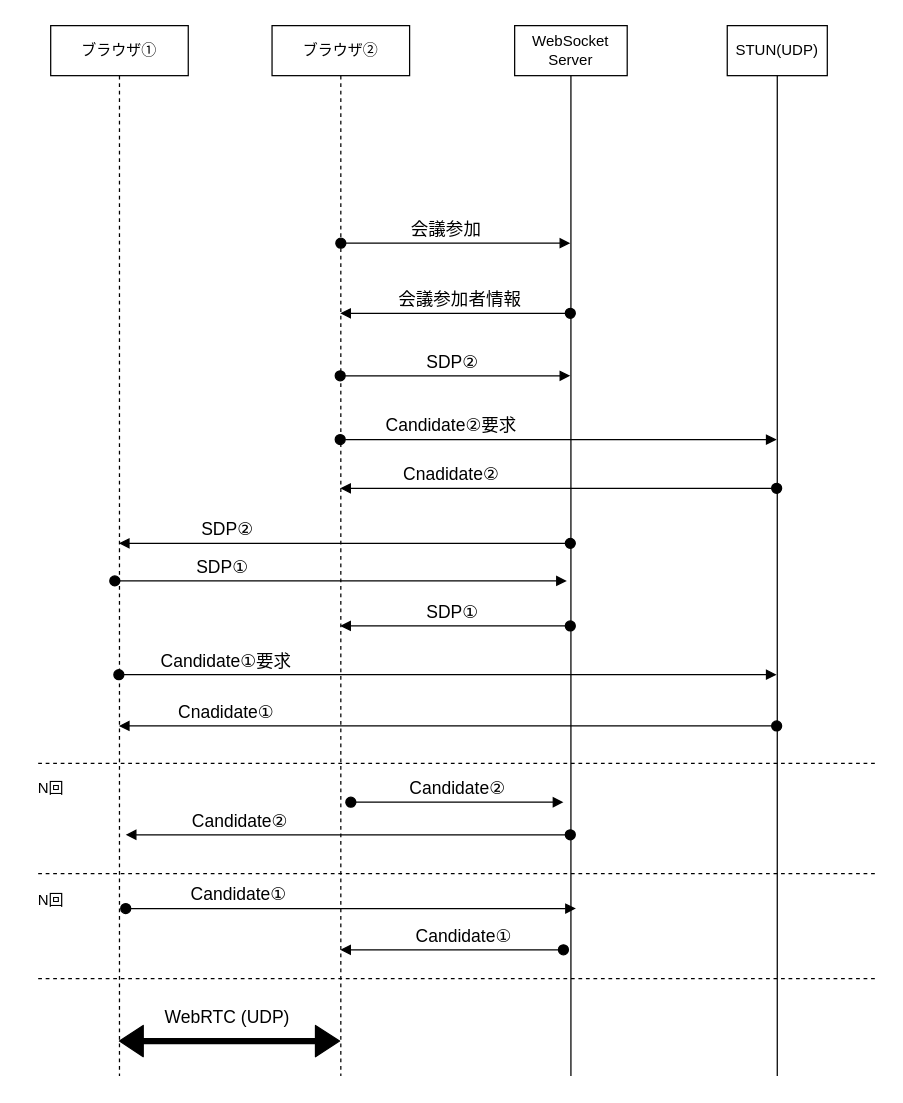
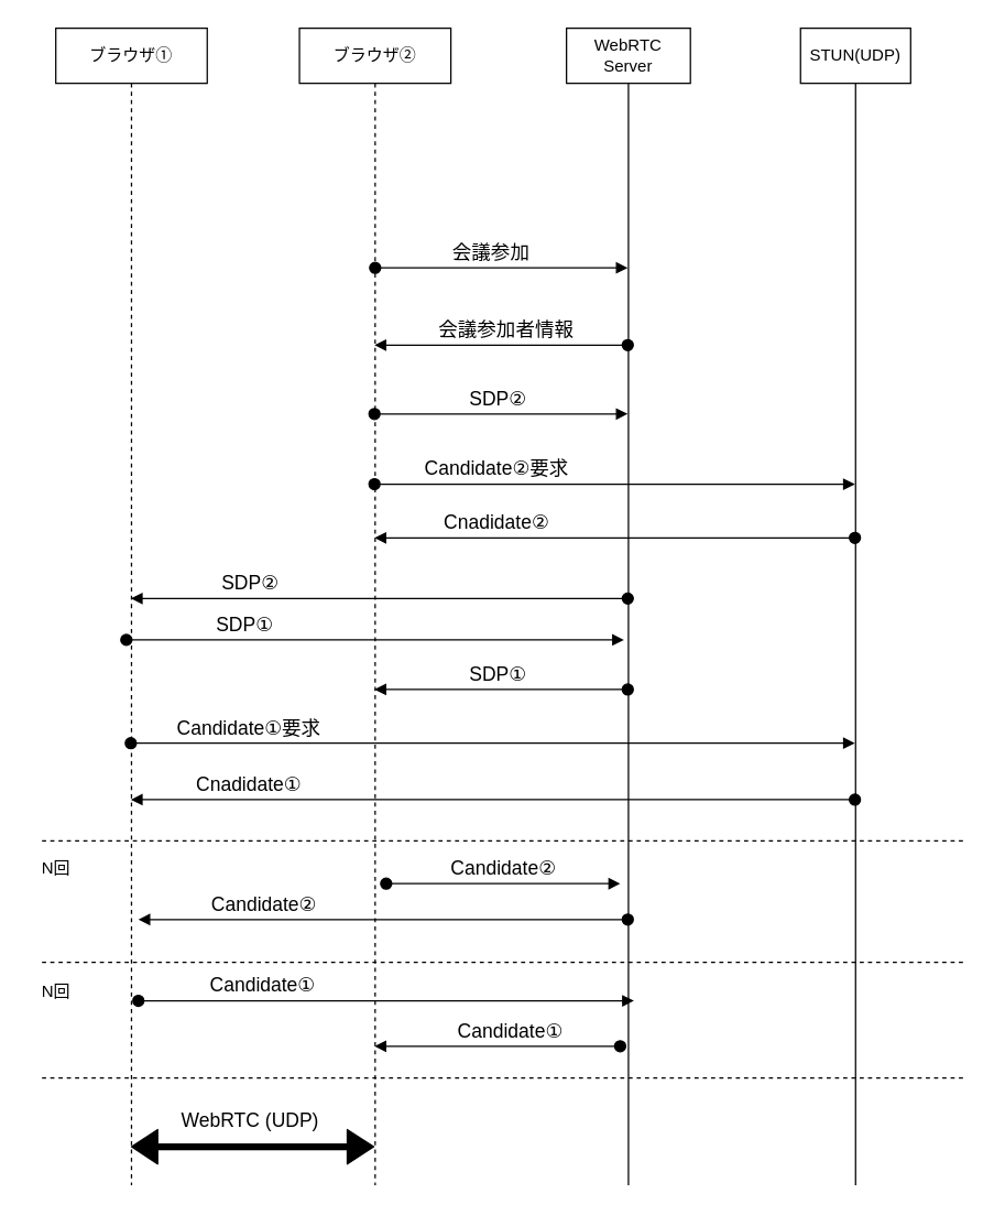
  <mxCell id="0" />
  <mxCell id="1" parent="0" />
  <mxCell id="2" value="ブラウザ①" style="shape=umlLifeline;perimeter=lifelinePerimeter;whiteSpace=wrap;html=1;container=1;collapsible=0;recursiveResize=0;outlineConnect=0;" parent="1" vertex="1"><mxGeometry x="40" y="20" width="110" height="840" as="geometry" /></mxCell>
  <mxCell id="3" value="STUN(UDP)" style="shape=umlLifeline;perimeter=lifelinePerimeter;whiteSpace=wrap;html=1;container=1;collapsible=0;recursiveResize=0;outlineConnect=0;lifelineDashed=0;" parent="1" vertex="1"><mxGeometry x="581" y="20" width="80" height="840" as="geometry" /></mxCell>
  <mxCell id="4" value="ブラウザ②" style="shape=umlLifeline;perimeter=lifelinePerimeter;whiteSpace=wrap;html=1;container=1;collapsible=0;recursiveResize=0;outlineConnect=0;" parent="1" vertex="1"><mxGeometry x="217" y="20" width="110" height="840" as="geometry" /></mxCell>
- <mxCell id="5" value="WebSocket&lt;br&gt;Server" style="shape=umlLifeline;perimeter=lifelinePerimeter;whiteSpace=wrap;html=1;container=1;collapsible=0;recursiveResize=0;outlineConnect=0;lifelineDashed=0;" parent="1" vertex="1"><mxGeometry x="411" y="20" width="90" height="840" as="geometry" /></mxCell>
+ <mxCell id="5" value="WebRTC&lt;br&gt;Server" style="shape=umlLifeline;perimeter=lifelinePerimeter;whiteSpace=wrap;html=1;container=1;collapsible=0;recursiveResize=0;outlineConnect=0;lifelineDashed=0;" parent="1" vertex="1"><mxGeometry x="411" y="20" width="90" height="840" as="geometry" /></mxCell>
  <mxCell id="6" value="&lt;font style=&quot;font-size: 14px&quot;&gt;会議参加者情報&lt;/font&gt;" style="html=1;verticalAlign=bottom;startArrow=oval;startFill=1;endArrow=block;startSize=8;" parent="1" source="5" target="4" edge="1"><mxGeometry x="-0.026" width="60" relative="1" as="geometry"><mxPoint x="425" y="300" as="sourcePoint" /><mxPoint x="280" y="300" as="targetPoint" /><Array as="points"><mxPoint x="330" y="250" /></Array><mxPoint x="1" as="offset" /></mxGeometry></mxCell>
  <mxCell id="7" value="&lt;font style=&quot;font-size: 14px&quot;&gt;会議参加&lt;/font&gt;" style="html=1;verticalAlign=bottom;startArrow=oval;startFill=1;endArrow=block;startSize=8;" parent="1" edge="1"><mxGeometry x="-0.088" width="60" relative="1" as="geometry"><mxPoint x="272" y="194" as="sourcePoint" /><mxPoint x="455.5" y="194" as="targetPoint" /><Array as="points"><mxPoint x="320" y="194" /></Array><mxPoint as="offset" /></mxGeometry></mxCell>
  <mxCell id="8" value="&lt;span style=&quot;font-size: 14px&quot;&gt;SDP②&lt;/span&gt;" style="html=1;verticalAlign=bottom;startArrow=oval;startFill=1;endArrow=block;startSize=8;" parent="1" source="4" target="5" edge="1"><mxGeometry x="-0.038" width="60" relative="1" as="geometry"><mxPoint x="290" y="340" as="sourcePoint" /><mxPoint x="410" y="340" as="targetPoint" /><Array as="points"><mxPoint x="390" y="300" /></Array><mxPoint as="offset" /></mxGeometry></mxCell>
  <mxCell id="9" value="&lt;font style=&quot;font-size: 14px&quot;&gt;SDP②&lt;/font&gt;" style="html=1;verticalAlign=bottom;startArrow=oval;startFill=1;endArrow=block;startSize=8;" parent="1" edge="1"><mxGeometry x="0.526" width="60" relative="1" as="geometry"><mxPoint x="455.5" y="434" as="sourcePoint" /><mxPoint x="94.5" y="434" as="targetPoint" /><Array as="points"><mxPoint x="210" y="434" /><mxPoint x="160" y="434" /></Array><mxPoint as="offset" /></mxGeometry></mxCell>
  <mxCell id="10" value="&lt;font style=&quot;font-size: 14px&quot;&gt;SDP①&lt;/font&gt;" style="html=1;verticalAlign=bottom;startArrow=oval;startFill=1;endArrow=block;startSize=8;" parent="1" edge="1"><mxGeometry x="-0.527" width="60" relative="1" as="geometry"><mxPoint x="91.25" y="464" as="sourcePoint" /><mxPoint x="452.75" y="464" as="targetPoint" /><Array as="points"><mxPoint x="356.75" y="464" /></Array><mxPoint x="1" as="offset" /></mxGeometry></mxCell>
  <mxCell id="11" value="&lt;font style=&quot;font-size: 14px&quot;&gt;Candidate②要求&lt;/font&gt;" style="html=1;verticalAlign=bottom;startArrow=oval;startFill=1;endArrow=block;startSize=8;" parent="1" edge="1"><mxGeometry x="-0.493" width="60" relative="1" as="geometry"><mxPoint x="271.5" y="351" as="sourcePoint" /><mxPoint x="620.5" y="351" as="targetPoint" /><mxPoint as="offset" /></mxGeometry></mxCell>
  <mxCell id="12" value="&lt;font style=&quot;font-size: 14px&quot;&gt;Cnadidate②&lt;/font&gt;" style="html=1;verticalAlign=bottom;startArrow=oval;startFill=1;endArrow=block;startSize=8;" parent="1" edge="1"><mxGeometry x="0.493" width="60" relative="1" as="geometry"><mxPoint x="620.5" y="390" as="sourcePoint" /><mxPoint x="271.5" y="390" as="targetPoint" /><Array as="points"><mxPoint x="520" y="390" /></Array><mxPoint as="offset" /></mxGeometry></mxCell>
  <mxCell id="13" value="&lt;font style=&quot;font-size: 14px&quot;&gt;Candidate①要求&lt;br&gt;&lt;/font&gt;" style="html=1;verticalAlign=bottom;startArrow=oval;startFill=1;endArrow=block;startSize=8;" parent="1" edge="1"><mxGeometry x="-0.675" width="60" relative="1" as="geometry"><mxPoint x="94.5" y="539" as="sourcePoint" /><mxPoint x="620.5" y="539" as="targetPoint" /><Array as="points"><mxPoint x="510" y="539" /></Array><mxPoint as="offset" /></mxGeometry></mxCell>
  <mxCell id="14" value="" style="endArrow=none;dashed=1;html=1;" parent="1" edge="1"><mxGeometry width="50" height="50" relative="1" as="geometry"><mxPoint x="30" y="610" as="sourcePoint" /><mxPoint x="700" y="610" as="targetPoint" /></mxGeometry></mxCell>
  <mxCell id="15" value="" style="endArrow=none;dashed=1;html=1;" parent="1" edge="1"><mxGeometry width="50" height="50" relative="1" as="geometry"><mxPoint x="30" y="782" as="sourcePoint" /><mxPoint x="700" y="782" as="targetPoint" /></mxGeometry></mxCell>
  <mxCell id="16" value="&lt;font style=&quot;font-size: 14px&quot;&gt;Cnadidate①&lt;/font&gt;" style="html=1;verticalAlign=bottom;startArrow=oval;startFill=1;endArrow=block;startSize=8;" parent="1" edge="1"><mxGeometry x="0.675" width="60" relative="1" as="geometry"><mxPoint x="620.5" y="580" as="sourcePoint" /><mxPoint x="94.5" y="580" as="targetPoint" /><Array as="points"><mxPoint x="520" y="580" /></Array><mxPoint as="offset" /></mxGeometry></mxCell>
  <mxCell id="17" value="&lt;font style=&quot;font-size: 14px&quot;&gt;Candidate②&lt;/font&gt;" style="html=1;verticalAlign=bottom;startArrow=oval;startFill=1;endArrow=block;startSize=8;" parent="1" edge="1"><mxGeometry width="60" relative="1" as="geometry"><mxPoint x="280" y="641" as="sourcePoint" /><mxPoint x="450" y="641" as="targetPoint" /><mxPoint as="offset" /></mxGeometry></mxCell>
  <mxCell id="18" value="&lt;font style=&quot;font-size: 14px&quot;&gt;Candidate①&lt;/font&gt;" style="html=1;verticalAlign=bottom;startArrow=oval;startFill=1;endArrow=block;startSize=8;" parent="1" edge="1"><mxGeometry x="-0.5" width="60" relative="1" as="geometry"><mxPoint x="100" y="726" as="sourcePoint" /><mxPoint x="460" y="726" as="targetPoint" /><mxPoint as="offset" /></mxGeometry></mxCell>
  <mxCell id="19" value="&lt;font style=&quot;font-size: 14px&quot;&gt;Candidate②&lt;/font&gt;" style="html=1;verticalAlign=bottom;startArrow=oval;startFill=1;endArrow=block;startSize=8;" parent="1" edge="1"><mxGeometry x="0.494" width="60" relative="1" as="geometry"><mxPoint x="455.5" y="667" as="sourcePoint" /><mxPoint x="100" y="667" as="targetPoint" /><Array as="points"><mxPoint x="380" y="667" /></Array><mxPoint x="1" as="offset" /></mxGeometry></mxCell>
  <mxCell id="20" value="&lt;font style=&quot;font-size: 14px&quot;&gt;Candidate①&lt;/font&gt;" style="html=1;verticalAlign=bottom;startArrow=oval;startFill=1;endArrow=block;startSize=8;" parent="1" edge="1"><mxGeometry x="-0.103" width="60" relative="1" as="geometry"><mxPoint x="450" y="759" as="sourcePoint" /><mxPoint x="271.5" y="759" as="targetPoint" /><mxPoint as="offset" /></mxGeometry></mxCell>
  <mxCell id="21" value="" style="endArrow=none;dashed=1;html=1;" parent="1" edge="1"><mxGeometry width="50" height="50" relative="1" as="geometry"><mxPoint x="30" y="698" as="sourcePoint" /><mxPoint x="700" y="698" as="targetPoint" /></mxGeometry></mxCell>
  <mxCell id="22" value="N回" style="text;html=1;align=center;verticalAlign=middle;resizable=0;points=[];autosize=1;strokeColor=none;" parent="1" vertex="1"><mxGeometry x="20" y="620" width="40" height="20" as="geometry" /></mxCell>
  <mxCell id="23" value="N回" style="text;html=1;align=center;verticalAlign=middle;resizable=0;points=[];autosize=1;strokeColor=none;" parent="1" vertex="1"><mxGeometry x="20" y="710" width="40" height="20" as="geometry" /></mxCell>
  <mxCell id="24" value="" style="shape=flexArrow;endArrow=classic;startArrow=classic;html=1;fillColor=#000000;width=4;startSize=6.09;" parent="1" edge="1"><mxGeometry width="100" height="100" relative="1" as="geometry"><mxPoint x="271.5" y="832" as="sourcePoint" /><mxPoint x="94.5" y="832" as="targetPoint" /><Array as="points" /></mxGeometry></mxCell>
  <mxCell id="25" value="WebRTC (UDP)" style="edgeLabel;html=1;align=center;verticalAlign=middle;resizable=0;points=[];fontSize=14;" parent="24" vertex="1" connectable="0"><mxGeometry x="0.426" y="-9" relative="1" as="geometry"><mxPoint x="35" y="-11" as="offset" /></mxGeometry></mxCell>
  <mxCell id="26" value="&lt;font style=&quot;font-size: 14px&quot;&gt;SDP①&lt;/font&gt;" style="html=1;verticalAlign=bottom;startArrow=oval;startFill=1;endArrow=block;startSize=8;" parent="1" source="5" target="4" edge="1"><mxGeometry x="0.038" width="60" relative="1" as="geometry"><mxPoint x="295" y="500" as="sourcePoint" /><mxPoint x="150" y="500" as="targetPoint" /><Array as="points"><mxPoint x="310" y="500" /></Array><mxPoint as="offset" /></mxGeometry></mxCell>
